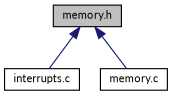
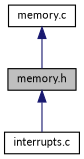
  digraph {
    fontname=Lato
    node [color=black fillcolor=white fontname=Lato fontsize=10 shape=record style=filled]
    edge [color=midnightblue dir=back fontname=Lato fontsize=10 labelfontname=Helvetica labelfontsize=10 style=solid]
    n1 [fillcolor=grey75 fontcolor=black height=0.2 label="memory.h" width=0.4]
    n2 [height=0.2 label="interrupts.c" width=0.4]
    n3 [height=0.2 label="memory.c" width=0.4]
    n1 -> n2
-   n1 -> n3
+   n3 -> n1
  }
